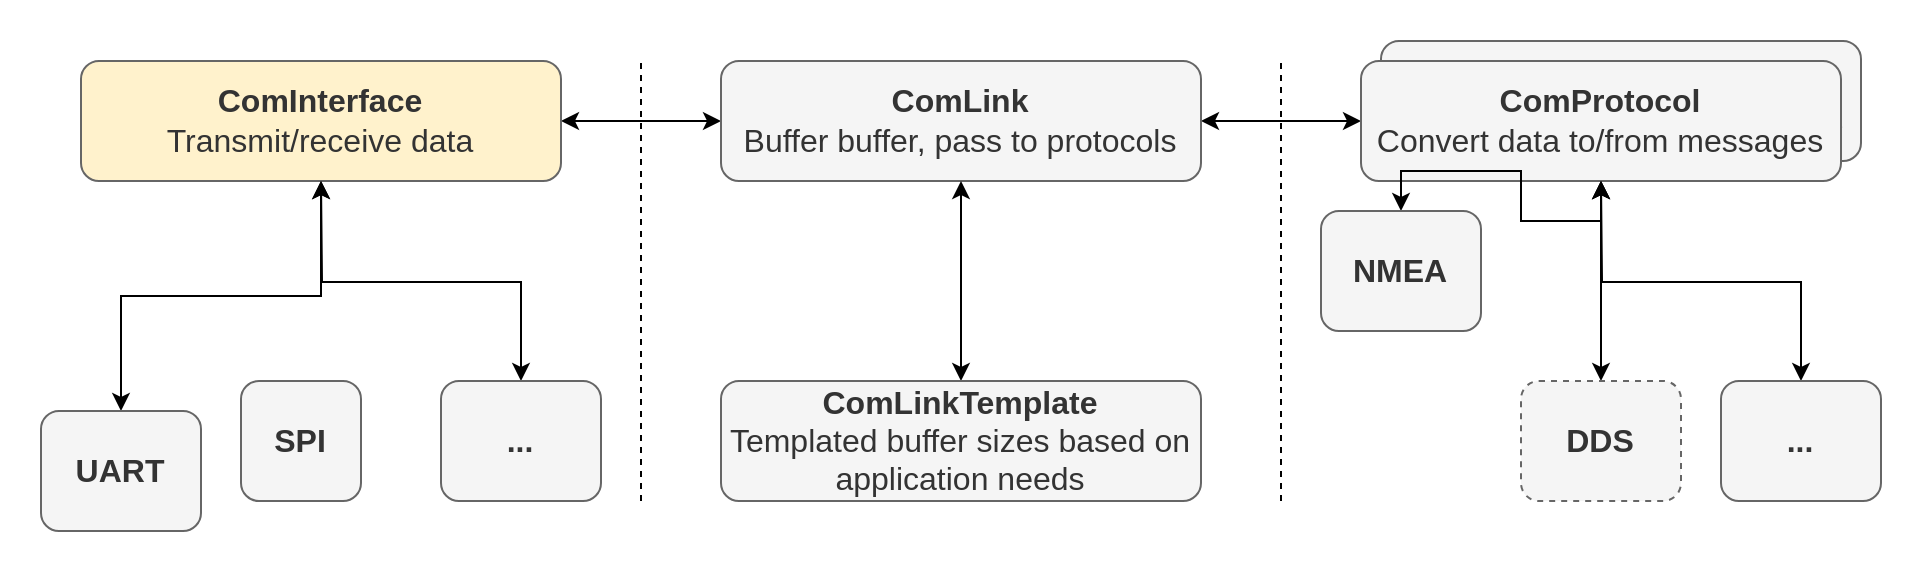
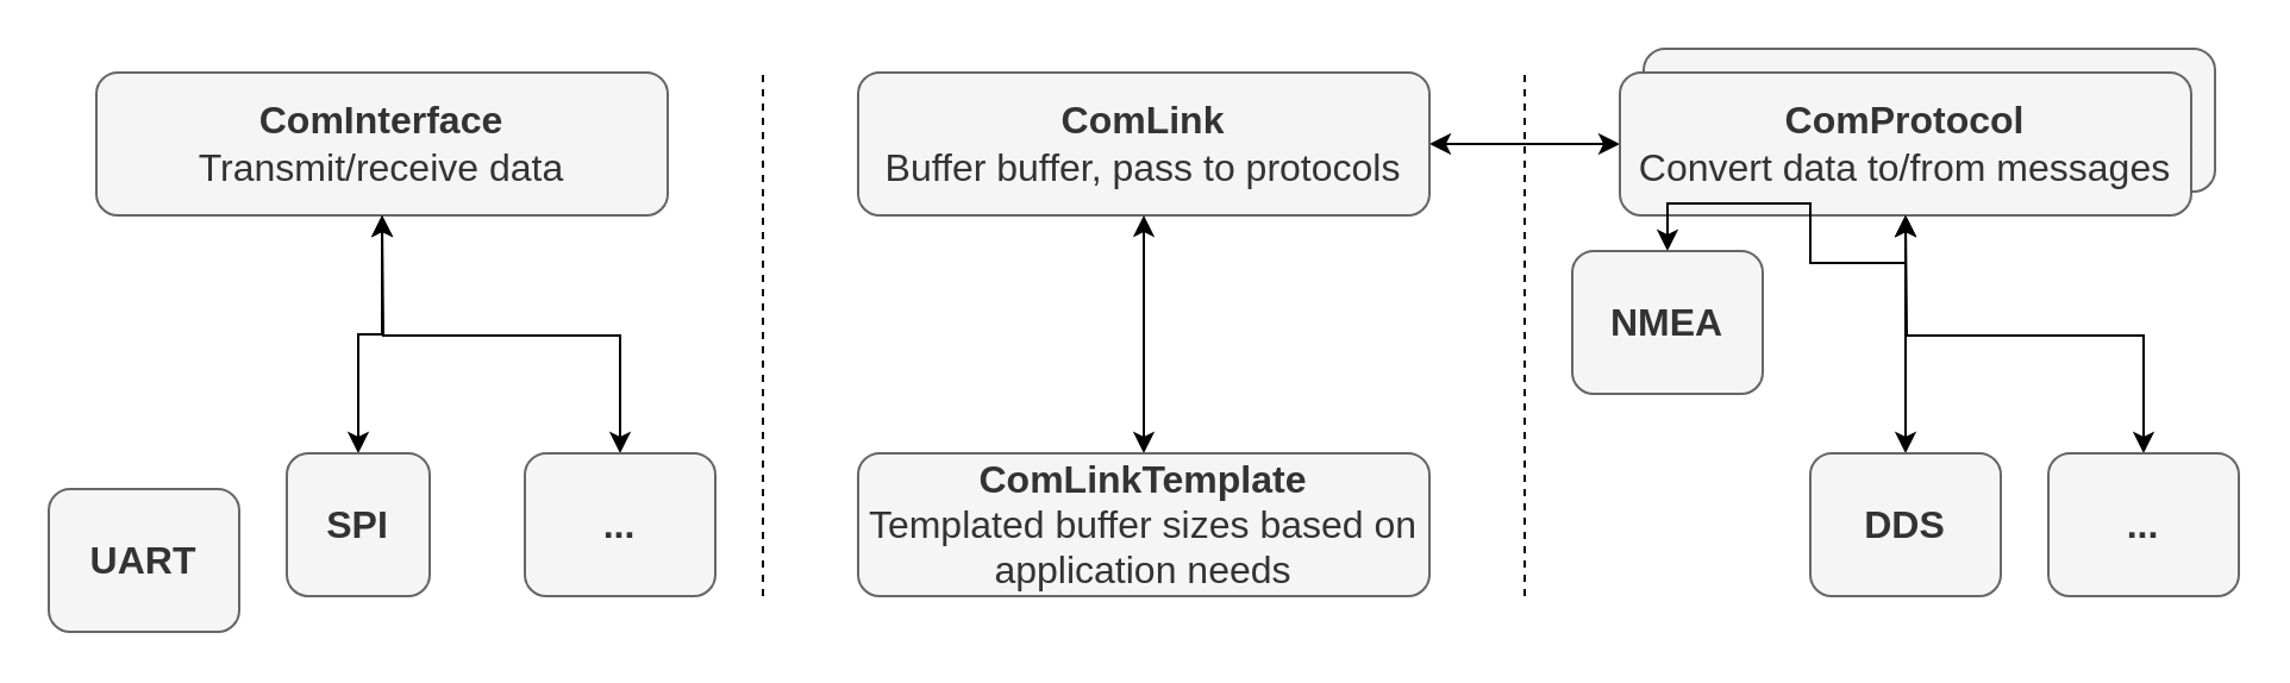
  <mxCell id="0" />
  <mxCell id="1" parent="0" />
  <mxCell id="2" value="ComProtocol&lt;br&gt;&lt;span style=&quot;font-weight: 400&quot;&gt;Convert data to/from messages&lt;/span&gt;" style="rounded=1;whiteSpace=wrap;html=1;fontStyle=1;fontSize=16;fillColor=#f5f5f5;strokeColor=#666666;fontColor=#333333;" vertex="1" parent="1"><mxGeometry x="690" y="20" width="240" height="60" as="geometry" /></mxCell>
- <mxCell id="3" style="edgeStyle=orthogonalEdgeStyle;rounded=0;orthogonalLoop=1;jettySize=auto;html=1;exitX=1;exitY=0.5;exitDx=0;exitDy=0;entryX=0;entryY=0.5;entryDx=0;entryDy=0;startArrow=classic;startFill=1;" edge="1" parent="1" source="4" target="6"><mxGeometry relative="1" as="geometry"><mxPoint x="360" y="60" as="targetPoint" /></mxGeometry></mxCell>
- <mxCell id="4" value="ComInterface&lt;br&gt;&lt;span style=&quot;font-weight: normal&quot;&gt;Transmit/receive data&lt;/span&gt;" style="rounded=1;whiteSpace=wrap;html=1;fontStyle=1;fontSize=16;fillColor=#fff2cc;strokeColor=#666666;fontColor=#333333;" parent="1" vertex="1"><mxGeometry x="40" y="30" width="240" height="60" as="geometry" /></mxCell>
+ <mxCell id="4" value="ComInterface&lt;br&gt;&lt;span style=&quot;font-weight: normal&quot;&gt;Transmit/receive data&lt;/span&gt;" style="rounded=1;whiteSpace=wrap;html=1;fontStyle=1;fontSize=16;fillColor=#f5f5f5;strokeColor=#666666;fontColor=#333333;" parent="1" vertex="1"><mxGeometry x="40" y="30" width="240" height="60" as="geometry" /></mxCell>
  <mxCell id="5" style="edgeStyle=orthogonalEdgeStyle;rounded=0;orthogonalLoop=1;jettySize=auto;html=1;exitX=1;exitY=0.5;exitDx=0;exitDy=0;entryX=0;entryY=0.5;entryDx=0;entryDy=0;startArrow=classic;startFill=1;" edge="1" parent="1" source="6" target="7"><mxGeometry relative="1" as="geometry" /></mxCell>
  <mxCell id="6" value="ComLink&lt;br&gt;&lt;span style=&quot;font-weight: normal&quot;&gt;Buffer buffer, pass to protocols&lt;/span&gt;" style="rounded=1;whiteSpace=wrap;html=1;fontStyle=1;fontSize=16;fillColor=#f5f5f5;strokeColor=#666666;fontColor=#333333;" vertex="1" parent="1"><mxGeometry x="360" y="30" width="240" height="60" as="geometry" /></mxCell>
  <mxCell id="7" value="ComProtocol&lt;br&gt;&lt;span style=&quot;font-weight: 400&quot;&gt;Convert data to/from messages&lt;/span&gt;" style="rounded=1;whiteSpace=wrap;html=1;fontStyle=1;fontSize=16;fillColor=#f5f5f5;strokeColor=#666666;fontColor=#333333;" vertex="1" parent="1"><mxGeometry x="680" y="30" width="240" height="60" as="geometry" /></mxCell>
- <mxCell id="8" style="edgeStyle=orthogonalEdgeStyle;rounded=0;orthogonalLoop=1;jettySize=auto;html=1;exitX=0.5;exitY=0;exitDx=0;exitDy=0;entryX=0.5;entryY=1;entryDx=0;entryDy=0;startArrow=classic;startFill=1;" edge="1" parent="1" source="9" target="4"><mxGeometry relative="1" as="geometry" /></mxCell>
  <mxCell id="9" value="UART" style="rounded=1;whiteSpace=wrap;html=1;fontStyle=1;fontSize=16;fillColor=#f5f5f5;strokeColor=#666666;fontColor=#333333;" vertex="1" parent="1"><mxGeometry x="20" y="205" width="80" height="60" as="geometry" /></mxCell>
+ <mxCell id="10" style="edgeStyle=orthogonalEdgeStyle;rounded=0;orthogonalLoop=1;jettySize=auto;html=1;exitX=0.5;exitY=0;exitDx=0;exitDy=0;entryX=0.5;entryY=1;entryDx=0;entryDy=0;startArrow=classic;startFill=1;" edge="1" parent="1" source="11" target="4"><mxGeometry relative="1" as="geometry" /></mxCell>
  <mxCell id="11" value="SPI" style="rounded=1;whiteSpace=wrap;html=1;fontStyle=1;fontSize=16;fillColor=#f5f5f5;strokeColor=#666666;fontColor=#333333;" vertex="1" parent="1"><mxGeometry x="120" y="190" width="60" height="60" as="geometry" /></mxCell>
  <mxCell id="12" style="edgeStyle=orthogonalEdgeStyle;rounded=0;orthogonalLoop=1;jettySize=auto;html=1;exitX=0.5;exitY=0;exitDx=0;exitDy=0;startArrow=classic;startFill=1;" edge="1" parent="1" source="13"><mxGeometry relative="1" as="geometry"><mxPoint x="160" y="90" as="targetPoint" /></mxGeometry></mxCell>
  <mxCell id="13" value="..." style="rounded=1;whiteSpace=wrap;html=1;fontStyle=1;fontSize=16;fillColor=#f5f5f5;strokeColor=#666666;fontColor=#333333;" vertex="1" parent="1"><mxGeometry x="220" y="190" width="80" height="60" as="geometry" /></mxCell>
  <mxCell id="14" value="" style="endArrow=none;dashed=1;html=1;" edge="1" parent="1"><mxGeometry width="50" height="50" relative="1" as="geometry"><mxPoint x="320" y="250" as="sourcePoint" /><mxPoint x="320" y="30" as="targetPoint" /></mxGeometry></mxCell>
  <mxCell id="15" value="" style="endArrow=none;dashed=1;html=1;" edge="1" parent="1"><mxGeometry width="50" height="50" relative="1" as="geometry"><mxPoint x="640" y="250" as="sourcePoint" /><mxPoint x="640" y="30" as="targetPoint" /></mxGeometry></mxCell>
  <mxCell id="16" style="edgeStyle=orthogonalEdgeStyle;rounded=0;orthogonalLoop=1;jettySize=auto;html=1;exitX=0.5;exitY=0;exitDx=0;exitDy=0;entryX=0.5;entryY=1;entryDx=0;entryDy=0;startArrow=classic;startFill=1;" edge="1" parent="1" source="17" target="6"><mxGeometry relative="1" as="geometry" /></mxCell>
  <mxCell id="17" value="ComLinkTemplate&lt;br&gt;&lt;span style=&quot;font-weight: normal&quot;&gt;Templated buffer sizes based on application needs&lt;/span&gt;" style="rounded=1;whiteSpace=wrap;html=1;fontStyle=1;fontSize=16;fillColor=#f5f5f5;strokeColor=#666666;fontColor=#333333;" vertex="1" parent="1"><mxGeometry x="360" y="190" width="240" height="60" as="geometry" /></mxCell>
  <mxCell id="18" style="edgeStyle=orthogonalEdgeStyle;rounded=0;orthogonalLoop=1;jettySize=auto;html=1;exitX=0.5;exitY=0;exitDx=0;exitDy=0;entryX=0.5;entryY=1;entryDx=0;entryDy=0;startArrow=classic;startFill=1;" edge="1" parent="1" source="19" target="7"><mxGeometry relative="1" as="geometry" /></mxCell>
  <mxCell id="19" value="NMEA" style="rounded=1;whiteSpace=wrap;html=1;fontStyle=1;fontSize=16;fillColor=#f5f5f5;strokeColor=#666666;fontColor=#333333;" vertex="1" parent="1"><mxGeometry x="660" y="105" width="80" height="60" as="geometry" /></mxCell>
  <mxCell id="20" style="edgeStyle=orthogonalEdgeStyle;rounded=0;orthogonalLoop=1;jettySize=auto;html=1;exitX=0.5;exitY=0;exitDx=0;exitDy=0;startArrow=classic;startFill=1;" edge="1" parent="1" source="21"><mxGeometry relative="1" as="geometry"><mxPoint x="800" y="90" as="targetPoint" /></mxGeometry></mxCell>
- <mxCell id="21" value="DDS" style="rounded=1;whiteSpace=wrap;html=1;fontStyle=1;fontSize=16;fillColor=#f5f5f5;strokeColor=#666666;fontColor=#333333;dashed=1;" vertex="1" parent="1"><mxGeometry x="760" y="190" width="80" height="60" as="geometry" /></mxCell>
+ <mxCell id="21" value="DDS" style="rounded=1;whiteSpace=wrap;html=1;fontStyle=1;fontSize=16;fillColor=#f5f5f5;strokeColor=#666666;fontColor=#333333;" vertex="1" parent="1"><mxGeometry x="760" y="190" width="80" height="60" as="geometry" /></mxCell>
  <mxCell id="22" style="edgeStyle=orthogonalEdgeStyle;rounded=0;orthogonalLoop=1;jettySize=auto;html=1;exitX=0.5;exitY=0;exitDx=0;exitDy=0;startArrow=classic;startFill=1;" edge="1" parent="1" source="23"><mxGeometry relative="1" as="geometry"><mxPoint x="800" y="90" as="targetPoint" /></mxGeometry></mxCell>
  <mxCell id="23" value="..." style="rounded=1;whiteSpace=wrap;html=1;fontStyle=1;fontSize=16;fillColor=#f5f5f5;strokeColor=#666666;fontColor=#333333;" vertex="1" parent="1"><mxGeometry x="860" y="190" width="80" height="60" as="geometry" /></mxCell>
